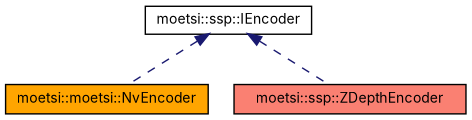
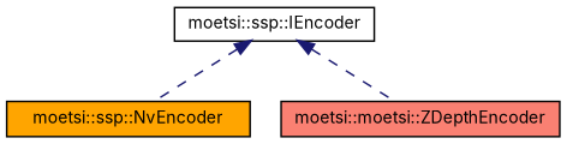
  digraph {
    fontname=Inter
    rankdir=TB
    node [color=black fontname=Inter fontsize=10 shape=record style=filled]
    edge [color=midnightblue dir=back fontname=Inter fontsize=10 labelfontname=Helvetica labelfontsize=10 style=dashed]
    n1 [fillcolor=white height=0.2 label="moetsi::ssp::IEncoder" width=0.4]
-   n2 [fillcolor=orange height=0.2 label="moetsi::moetsi::NvEncoder" width=0.4]
-   n3 [fillcolor=salmon height=0.2 label="moetsi::ssp::ZDepthEncoder" width=0.4]
+   n2 [fillcolor=orange height=0.2 label="moetsi::ssp::NvEncoder" width=0.4]
+   n3 [fillcolor=salmon height=0.2 label="moetsi::moetsi::ZDepthEncoder" width=0.4]
    n1 -> n2
    n1 -> n3
  }
